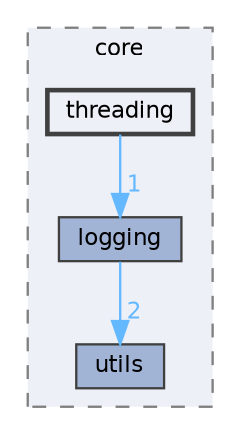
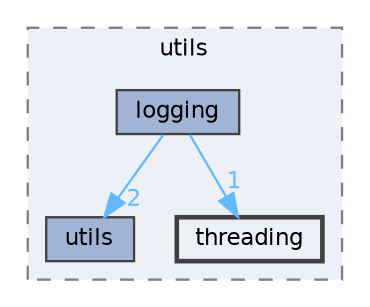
  digraph {
    compound=true
    node [color=grey25 fillcolor="#a2b4d6" fontname=Helvetica fontsize=10 shape=box style=filled]
    edge [color=steelblue1 fontcolor=steelblue1 fontname=Helvetica fontsize=10 labeldistance=1.5 labelfontname=Helvetica labelfontsize=10]
    n1 [height=0.2 label=logging width=0.4]
    n2 [height=0.2 label=utils width=0.4]
    n3 [fillcolor="#edf0f7" height=0.2 label=threading style="filled,bold" width=0.4]
    subgraph cluster_1 {
      bgcolor="#edf0f7"
      fontname=Helvetica
      fontsize=10
-     label=core
+     label=utils
      pencolor=grey50
      style="filled,dashed"
      n1
      n2
      n3
    }
    n1 -> n2 [headlabel=2]
-   n3 -> n1 [headlabel=1]
+   n1 -> n3 [headlabel=1]
  }
